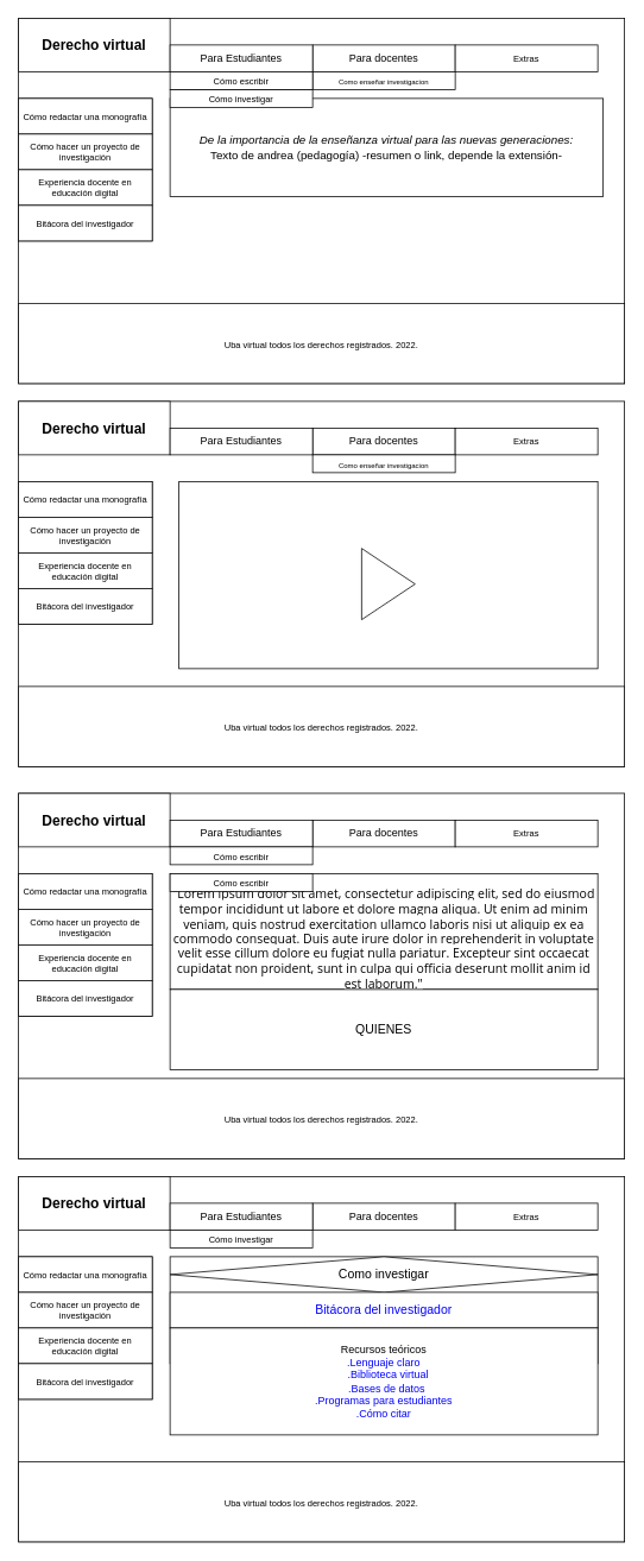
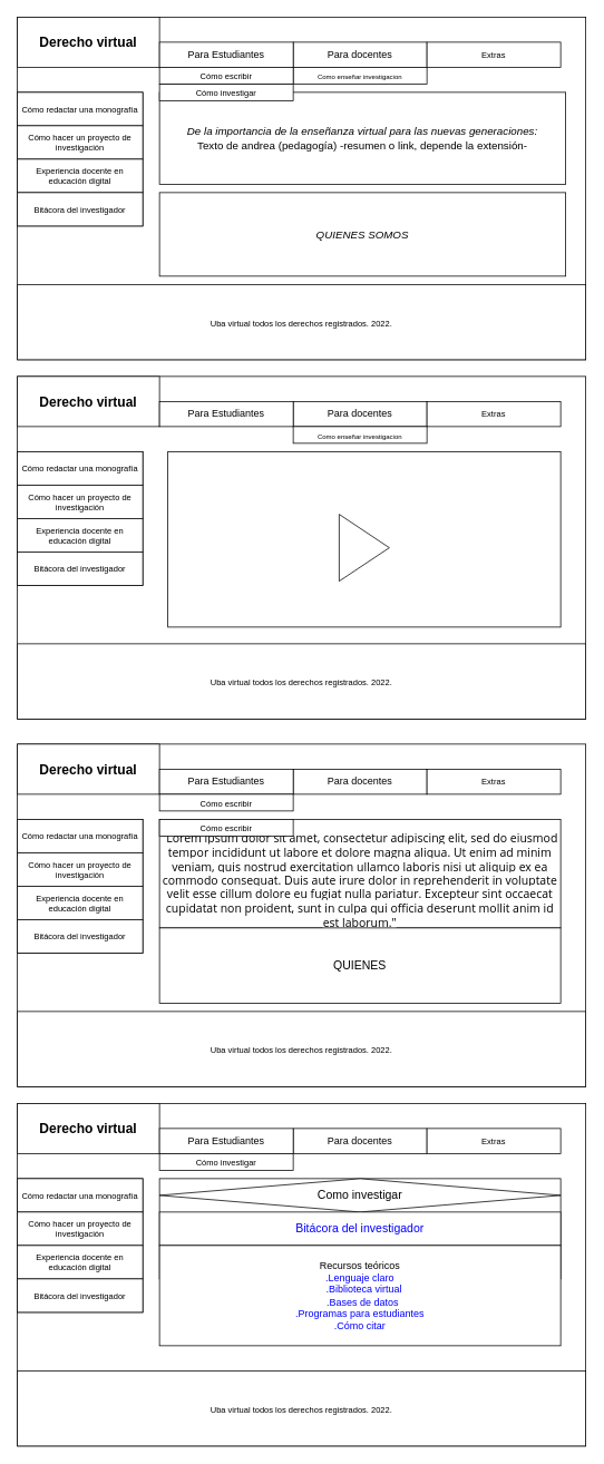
  <mxCell id="0" />
  <mxCell id="1" parent="0" />
  <mxCell id="2" value="" style="rounded=0;whiteSpace=wrap;html=1;" vertex="1" parent="1"><mxGeometry x="20" y="20" width="680" height="410" as="geometry" /></mxCell>
  <mxCell id="3" value="&lt;font size=&quot;1&quot; style=&quot;&quot;&gt;&lt;b style=&quot;font-size: 16px;&quot;&gt;Derecho virtual&lt;/b&gt;&lt;/font&gt;" style="rounded=0;whiteSpace=wrap;html=1;" vertex="1" parent="1"><mxGeometry x="20" y="20" width="170" height="60" as="geometry" /></mxCell>
  <mxCell id="4" value="Para docentes" style="rounded=0;whiteSpace=wrap;html=1;" vertex="1" parent="1"><mxGeometry x="350" y="50" width="160" height="30" as="geometry" /></mxCell>
  <mxCell id="5" value="Para Estudiantes" style="rounded=0;whiteSpace=wrap;html=1;" vertex="1" parent="1"><mxGeometry x="190" y="50" width="160" height="30" as="geometry" /></mxCell>
  <mxCell id="6" value="&lt;font style=&quot;font-size: 10px;&quot;&gt;Extras&lt;/font&gt;" style="rounded=0;whiteSpace=wrap;html=1;" vertex="1" parent="1"><mxGeometry x="510" y="50" width="160" height="30" as="geometry" /></mxCell>
  <mxCell id="7" value="&lt;span style=&quot;font-size: 13px;&quot; id=&quot;docs-internal-guid-e25d968c-7fff-4062-70da-d6fd4b11f911&quot;&gt;&lt;p style=&quot;line-height:1.38;text-align: justify;margin-top:0pt;margin-bottom:0pt;&quot; dir=&quot;ltr&quot;&gt;&lt;span style=&quot;font-family: Arial; background-color: transparent; font-style: italic; font-variant-numeric: normal; font-variant-east-asian: normal; vertical-align: baseline;&quot;&gt;De la importancia de la enseñanza virtual para las nuevas generaciones:&lt;/span&gt;&lt;/p&gt;&lt;p style=&quot;line-height:1.38;margin-top:0pt;margin-bottom:0pt;&quot; dir=&quot;ltr&quot;&gt;&lt;span style=&quot;font-family: Arial; background-color: transparent; font-variant-numeric: normal; font-variant-east-asian: normal; vertical-align: baseline;&quot;&gt;Texto de andrea (pedagogía) -resumen o link, depende la extensión-&lt;/span&gt;&lt;/p&gt;&lt;/span&gt;" style="rounded=0;whiteSpace=wrap;html=1;" vertex="1" parent="1"><mxGeometry x="190" y="110" width="486" height="110" as="geometry" /></mxCell>
  <mxCell id="8" value="" style="rounded=0;whiteSpace=wrap;html=1;fontSize=13;" vertex="1" parent="1"><mxGeometry x="20" y="110" width="150" height="160" as="geometry" /></mxCell>
  <mxCell id="9" value="&lt;font style=&quot;font-size: 10px;&quot;&gt;Uba virtual todos los derechos registrados. 2022.&lt;/font&gt;" style="rounded=0;whiteSpace=wrap;html=1;fontSize=13;" vertex="1" parent="1"><mxGeometry x="20" y="340" width="680" height="90" as="geometry" /></mxCell>
  <mxCell id="10" value="&lt;span style=&quot;font-size: 8px;&quot;&gt;Como enseñar investigacion&lt;/span&gt;" style="rounded=0;whiteSpace=wrap;html=1;fontSize=13;" vertex="1" parent="1"><mxGeometry x="350" y="80" width="160" height="20" as="geometry" /></mxCell>
  <mxCell id="11" value="&lt;font style=&quot;font-size: 10px;&quot;&gt;Cómo investigar&lt;/font&gt;" style="rounded=0;whiteSpace=wrap;html=1;fontSize=13;" vertex="1" parent="1"><mxGeometry x="190" y="100" width="160" height="20" as="geometry" /></mxCell>
  <mxCell id="12" value="&lt;font style=&quot;font-size: 10px;&quot;&gt;Cómo escribir&lt;/font&gt;" style="rounded=0;whiteSpace=wrap;html=1;fontSize=13;" vertex="1" parent="1"><mxGeometry x="190" y="80" width="160" height="20" as="geometry" /></mxCell>
  <mxCell id="13" value="Cómo redactar una monografía" style="rounded=0;whiteSpace=wrap;html=1;fontSize=10;" vertex="1" parent="1"><mxGeometry x="20" y="110" width="150" height="40" as="geometry" /></mxCell>
  <mxCell id="14" value="Cómo hacer un proyecto de investigación" style="rounded=0;whiteSpace=wrap;html=1;fontSize=10;" vertex="1" parent="1"><mxGeometry x="20" y="150" width="150" height="40" as="geometry" /></mxCell>
  <mxCell id="15" value="Experiencia docente en educación digital" style="rounded=0;whiteSpace=wrap;html=1;fontSize=10;" vertex="1" parent="1"><mxGeometry x="20" y="190" width="150" height="40" as="geometry" /></mxCell>
  <mxCell id="16" value="Bitácora del investigador" style="rounded=0;whiteSpace=wrap;html=1;fontSize=10;" vertex="1" parent="1"><mxGeometry x="20" y="230" width="150" height="40" as="geometry" /></mxCell>
+ <mxCell id="17" value="&lt;span style=&quot;font-size: 13px;&quot; id=&quot;docs-internal-guid-e25d968c-7fff-4062-70da-d6fd4b11f911&quot;&gt;&lt;p style=&quot;line-height:1.38;text-align: justify;margin-top:0pt;margin-bottom:0pt;&quot; dir=&quot;ltr&quot;&gt;&lt;font face=&quot;Arial&quot;&gt;&lt;i&gt;QUIENES SOMOS&lt;/i&gt;&lt;/font&gt;&lt;/p&gt;&lt;/span&gt;" style="rounded=0;whiteSpace=wrap;html=1;" vertex="1" parent="1"><mxGeometry x="190" y="230" width="486" height="100" as="geometry" /></mxCell>
  <mxCell id="18" value="" style="rounded=0;whiteSpace=wrap;html=1;" vertex="1" parent="1"><mxGeometry x="20" y="450" width="680" height="410" as="geometry" /></mxCell>
  <mxCell id="19" value="&lt;font size=&quot;1&quot; style=&quot;&quot;&gt;&lt;b style=&quot;font-size: 16px;&quot;&gt;Derecho virtual&lt;/b&gt;&lt;/font&gt;" style="rounded=0;whiteSpace=wrap;html=1;" vertex="1" parent="1"><mxGeometry x="20" y="450" width="170" height="60" as="geometry" /></mxCell>
  <mxCell id="20" value="Para docentes" style="rounded=0;whiteSpace=wrap;html=1;" vertex="1" parent="1"><mxGeometry x="350" y="480" width="160" height="30" as="geometry" /></mxCell>
  <mxCell id="21" value="Para Estudiantes" style="rounded=0;whiteSpace=wrap;html=1;" vertex="1" parent="1"><mxGeometry x="190" y="480" width="160" height="30" as="geometry" /></mxCell>
  <mxCell id="22" value="&lt;font style=&quot;font-size: 10px;&quot;&gt;Extras&lt;/font&gt;" style="rounded=0;whiteSpace=wrap;html=1;" vertex="1" parent="1"><mxGeometry x="510" y="480" width="160" height="30" as="geometry" /></mxCell>
  <mxCell id="23" value="" style="rounded=0;whiteSpace=wrap;html=1;fontSize=13;" vertex="1" parent="1"><mxGeometry x="20" y="540" width="150" height="160" as="geometry" /></mxCell>
  <mxCell id="24" value="&lt;font style=&quot;font-size: 10px;&quot;&gt;Uba virtual todos los derechos registrados. 2022.&lt;/font&gt;" style="rounded=0;whiteSpace=wrap;html=1;fontSize=13;" vertex="1" parent="1"><mxGeometry x="20" y="770" width="680" height="90" as="geometry" /></mxCell>
  <mxCell id="25" value="Cómo redactar una monografía" style="rounded=0;whiteSpace=wrap;html=1;fontSize=10;" vertex="1" parent="1"><mxGeometry x="20" y="540" width="150" height="40" as="geometry" /></mxCell>
  <mxCell id="26" value="Cómo hacer un proyecto de investigación" style="rounded=0;whiteSpace=wrap;html=1;fontSize=10;" vertex="1" parent="1"><mxGeometry x="20" y="580" width="150" height="40" as="geometry" /></mxCell>
  <mxCell id="27" value="Experiencia docente en educación digital" style="rounded=0;whiteSpace=wrap;html=1;fontSize=10;" vertex="1" parent="1"><mxGeometry x="20" y="620" width="150" height="40" as="geometry" /></mxCell>
  <mxCell id="28" value="Bitácora del investigador" style="rounded=0;whiteSpace=wrap;html=1;fontSize=10;" vertex="1" parent="1"><mxGeometry x="20" y="660" width="150" height="40" as="geometry" /></mxCell>
  <mxCell id="29" value="" style="rounded=0;whiteSpace=wrap;html=1;fontSize=10;" vertex="1" parent="1"><mxGeometry x="200" y="540" width="470" height="210" as="geometry" /></mxCell>
  <mxCell id="30" value="" style="triangle;whiteSpace=wrap;html=1;fontSize=10;" vertex="1" parent="1"><mxGeometry x="405" y="615" width="60" height="80" as="geometry" /></mxCell>
  <mxCell id="31" value="&lt;span style=&quot;font-size: 8px;&quot;&gt;Como enseñar investigacion&lt;/span&gt;" style="rounded=0;whiteSpace=wrap;html=1;fontSize=13;" vertex="1" parent="1"><mxGeometry x="350" y="510" width="160" height="20" as="geometry" /></mxCell>
  <mxCell id="32" value="" style="rounded=0;whiteSpace=wrap;html=1;" vertex="1" parent="1"><mxGeometry x="20" y="890" width="680" height="410" as="geometry" /></mxCell>
  <mxCell id="33" value="&lt;font size=&quot;1&quot; style=&quot;&quot;&gt;&lt;b style=&quot;font-size: 16px;&quot;&gt;Derecho virtual&lt;/b&gt;&lt;/font&gt;" style="rounded=0;whiteSpace=wrap;html=1;" vertex="1" parent="1"><mxGeometry x="20" y="890" width="170" height="60" as="geometry" /></mxCell>
  <mxCell id="34" value="Para docentes" style="rounded=0;whiteSpace=wrap;html=1;" vertex="1" parent="1"><mxGeometry x="350" y="920" width="160" height="30" as="geometry" /></mxCell>
  <mxCell id="35" value="Para Estudiantes" style="rounded=0;whiteSpace=wrap;html=1;" vertex="1" parent="1"><mxGeometry x="190" y="920" width="160" height="30" as="geometry" /></mxCell>
  <mxCell id="36" value="&lt;font style=&quot;font-size: 10px;&quot;&gt;Extras&lt;/font&gt;" style="rounded=0;whiteSpace=wrap;html=1;" vertex="1" parent="1"><mxGeometry x="510" y="920" width="160" height="30" as="geometry" /></mxCell>
  <mxCell id="37" value="" style="rounded=0;whiteSpace=wrap;html=1;fontSize=13;" vertex="1" parent="1"><mxGeometry x="20" y="980" width="150" height="160" as="geometry" /></mxCell>
  <mxCell id="38" value="&lt;font style=&quot;font-size: 10px;&quot;&gt;Uba virtual todos los derechos registrados. 2022.&lt;/font&gt;" style="rounded=0;whiteSpace=wrap;html=1;fontSize=13;" vertex="1" parent="1"><mxGeometry x="20" y="1210" width="680" height="90" as="geometry" /></mxCell>
  <mxCell id="39" value="Cómo redactar una monografía" style="rounded=0;whiteSpace=wrap;html=1;fontSize=10;" vertex="1" parent="1"><mxGeometry x="20" y="980" width="150" height="40" as="geometry" /></mxCell>
  <mxCell id="40" value="Cómo hacer un proyecto de investigación" style="rounded=0;whiteSpace=wrap;html=1;fontSize=10;" vertex="1" parent="1"><mxGeometry x="20" y="1020" width="150" height="40" as="geometry" /></mxCell>
  <mxCell id="41" value="Experiencia docente en educación digital" style="rounded=0;whiteSpace=wrap;html=1;fontSize=10;" vertex="1" parent="1"><mxGeometry x="20" y="1060" width="150" height="40" as="geometry" /></mxCell>
  <mxCell id="42" value="Bitácora del investigador" style="rounded=0;whiteSpace=wrap;html=1;fontSize=10;" vertex="1" parent="1"><mxGeometry x="20" y="1100" width="150" height="40" as="geometry" /></mxCell>
  <mxCell id="43" value="&lt;font style=&quot;font-size: 14px;&quot;&gt;&lt;br&gt;&lt;span style=&quot;color: rgb(0, 0, 0); font-family: &amp;quot;Open Sans&amp;quot;, Arial, sans-serif; font-style: normal; font-variant-ligatures: normal; font-variant-caps: normal; font-weight: 400; letter-spacing: normal; orphans: 2; text-align: justify; text-indent: 0px; text-transform: none; widows: 2; word-spacing: 0px; -webkit-text-stroke-width: 0px; background-color: rgb(255, 255, 255); text-decoration-thickness: initial; text-decoration-style: initial; text-decoration-color: initial; float: none; display: inline !important;&quot;&gt;&quot;Lorem ipsum dolor sit amet, consectetur adipiscing elit, sed do eiusmod tempor incididunt ut labore et dolore magna aliqua. Ut enim ad minim veniam, quis nostrud exercitation ullamco laboris nisi ut aliquip ex ea commodo consequat. Duis aute irure dolor in reprehenderit in voluptate velit esse cillum dolore eu fugiat nulla pariatur. Excepteur sint occaecat cupidatat non proident, sunt in culpa qui officia deserunt mollit anim id est laborum.&quot;&lt;/span&gt;&lt;br&gt;&lt;/font&gt;" style="rounded=0;whiteSpace=wrap;html=1;fontSize=10;" vertex="1" parent="1"><mxGeometry x="190" y="980" width="480" height="130" as="geometry" /></mxCell>
  <mxCell id="44" value="&lt;font style=&quot;font-size: 10px;&quot;&gt;Cómo escribir&lt;/font&gt;" style="rounded=0;whiteSpace=wrap;html=1;fontSize=13;" vertex="1" parent="1"><mxGeometry x="190" y="980" width="160" height="20" as="geometry" /></mxCell>
  <mxCell id="45" value="QUIENES" style="rounded=0;whiteSpace=wrap;html=1;fontSize=14;" vertex="1" parent="1"><mxGeometry x="190" y="1110" width="480" height="90" as="geometry" /></mxCell>
  <mxCell id="46" value="" style="rounded=0;whiteSpace=wrap;html=1;" vertex="1" parent="1"><mxGeometry x="20" y="1320" width="680" height="410" as="geometry" /></mxCell>
  <mxCell id="47" value="&lt;font size=&quot;1&quot; style=&quot;&quot;&gt;&lt;b style=&quot;font-size: 16px;&quot;&gt;Derecho virtual&lt;/b&gt;&lt;/font&gt;" style="rounded=0;whiteSpace=wrap;html=1;" vertex="1" parent="1"><mxGeometry x="20" y="1320" width="170" height="60" as="geometry" /></mxCell>
  <mxCell id="48" value="Para docentes" style="rounded=0;whiteSpace=wrap;html=1;" vertex="1" parent="1"><mxGeometry x="350" y="1350" width="160" height="30" as="geometry" /></mxCell>
  <mxCell id="49" value="Para Estudiantes" style="rounded=0;whiteSpace=wrap;html=1;" vertex="1" parent="1"><mxGeometry x="190" y="1350" width="160" height="30" as="geometry" /></mxCell>
  <mxCell id="50" value="&lt;font style=&quot;font-size: 10px;&quot;&gt;Extras&lt;/font&gt;" style="rounded=0;whiteSpace=wrap;html=1;" vertex="1" parent="1"><mxGeometry x="510" y="1350" width="160" height="30" as="geometry" /></mxCell>
  <mxCell id="51" value="" style="rounded=0;whiteSpace=wrap;html=1;fontSize=13;" vertex="1" parent="1"><mxGeometry x="20" y="1410" width="150" height="160" as="geometry" /></mxCell>
  <mxCell id="52" value="&lt;font style=&quot;font-size: 10px;&quot;&gt;Uba virtual todos los derechos registrados. 2022.&lt;/font&gt;" style="rounded=0;whiteSpace=wrap;html=1;fontSize=13;" vertex="1" parent="1"><mxGeometry x="20" y="1640" width="680" height="90" as="geometry" /></mxCell>
  <mxCell id="53" value="Cómo redactar una monografía" style="rounded=0;whiteSpace=wrap;html=1;fontSize=10;" vertex="1" parent="1"><mxGeometry x="20" y="1410" width="150" height="40" as="geometry" /></mxCell>
  <mxCell id="54" value="Cómo hacer un proyecto de investigación" style="rounded=0;whiteSpace=wrap;html=1;fontSize=10;" vertex="1" parent="1"><mxGeometry x="20" y="1450" width="150" height="40" as="geometry" /></mxCell>
  <mxCell id="55" value="Experiencia docente en educación digital" style="rounded=0;whiteSpace=wrap;html=1;fontSize=10;" vertex="1" parent="1"><mxGeometry x="20" y="1490" width="150" height="40" as="geometry" /></mxCell>
  <mxCell id="56" value="Bitácora del investigador" style="rounded=0;whiteSpace=wrap;html=1;fontSize=10;" vertex="1" parent="1"><mxGeometry x="20" y="1530" width="150" height="40" as="geometry" /></mxCell>
  <mxCell id="57" value="" style="rounded=0;whiteSpace=wrap;html=1;fontSize=13;" vertex="1" parent="1"><mxGeometry x="190" y="1410" width="480" height="120" as="geometry" /></mxCell>
  <mxCell id="58" value="&lt;font style=&quot;font-size: 10px;&quot;&gt;Cómo investigar&lt;/font&gt;" style="rounded=0;whiteSpace=wrap;html=1;fontSize=13;" vertex="1" parent="1"><mxGeometry x="190" y="1380" width="160" height="20" as="geometry" /></mxCell>
  <mxCell id="59" value="&lt;font style=&quot;font-size: 10px;&quot;&gt;Cómo escribir&lt;/font&gt;" style="rounded=0;whiteSpace=wrap;html=1;fontSize=13;" vertex="1" parent="1"><mxGeometry x="190" y="950" width="160" height="20" as="geometry" /></mxCell>
  <mxCell id="60" value="&lt;font style=&quot;font-size: 14px;&quot;&gt;Como investigar&lt;/font&gt;" style="rhombus;whiteSpace=wrap;html=1;fontSize=10;" vertex="1" parent="1"><mxGeometry x="190" y="1410" width="480" height="40" as="geometry" /></mxCell>
  <mxCell id="61" value="&lt;span style=&quot;font-size: 14px;&quot;&gt;&lt;font color=&quot;#0000ff&quot;&gt;Bitácora del investigador&lt;/font&gt;&lt;/span&gt;" style="rounded=0;whiteSpace=wrap;html=1;fontSize=10;" vertex="1" parent="1"><mxGeometry x="190" y="1450" width="480" height="40" as="geometry" /></mxCell>
  <mxCell id="62" value="&lt;span style=&quot;font-size: 12px;&quot;&gt;Recursos teóricos&lt;br&gt;&lt;span style=&quot;&quot;&gt;&#09;&lt;/span&gt;&lt;font color=&quot;#0000ff&quot;&gt;.Lenguaje claro&lt;br&gt;&amp;nbsp; &amp;nbsp;.Biblioteca virtual&lt;br&gt;&amp;nbsp; .Bases de datos&lt;br&gt;.Programas para estudiantes&lt;br&gt;.Cómo citar&lt;/font&gt;&lt;br&gt;&lt;/span&gt;" style="rounded=0;whiteSpace=wrap;html=1;fontSize=10;" vertex="1" parent="1"><mxGeometry x="190" y="1490" width="480" height="120" as="geometry" /></mxCell>
